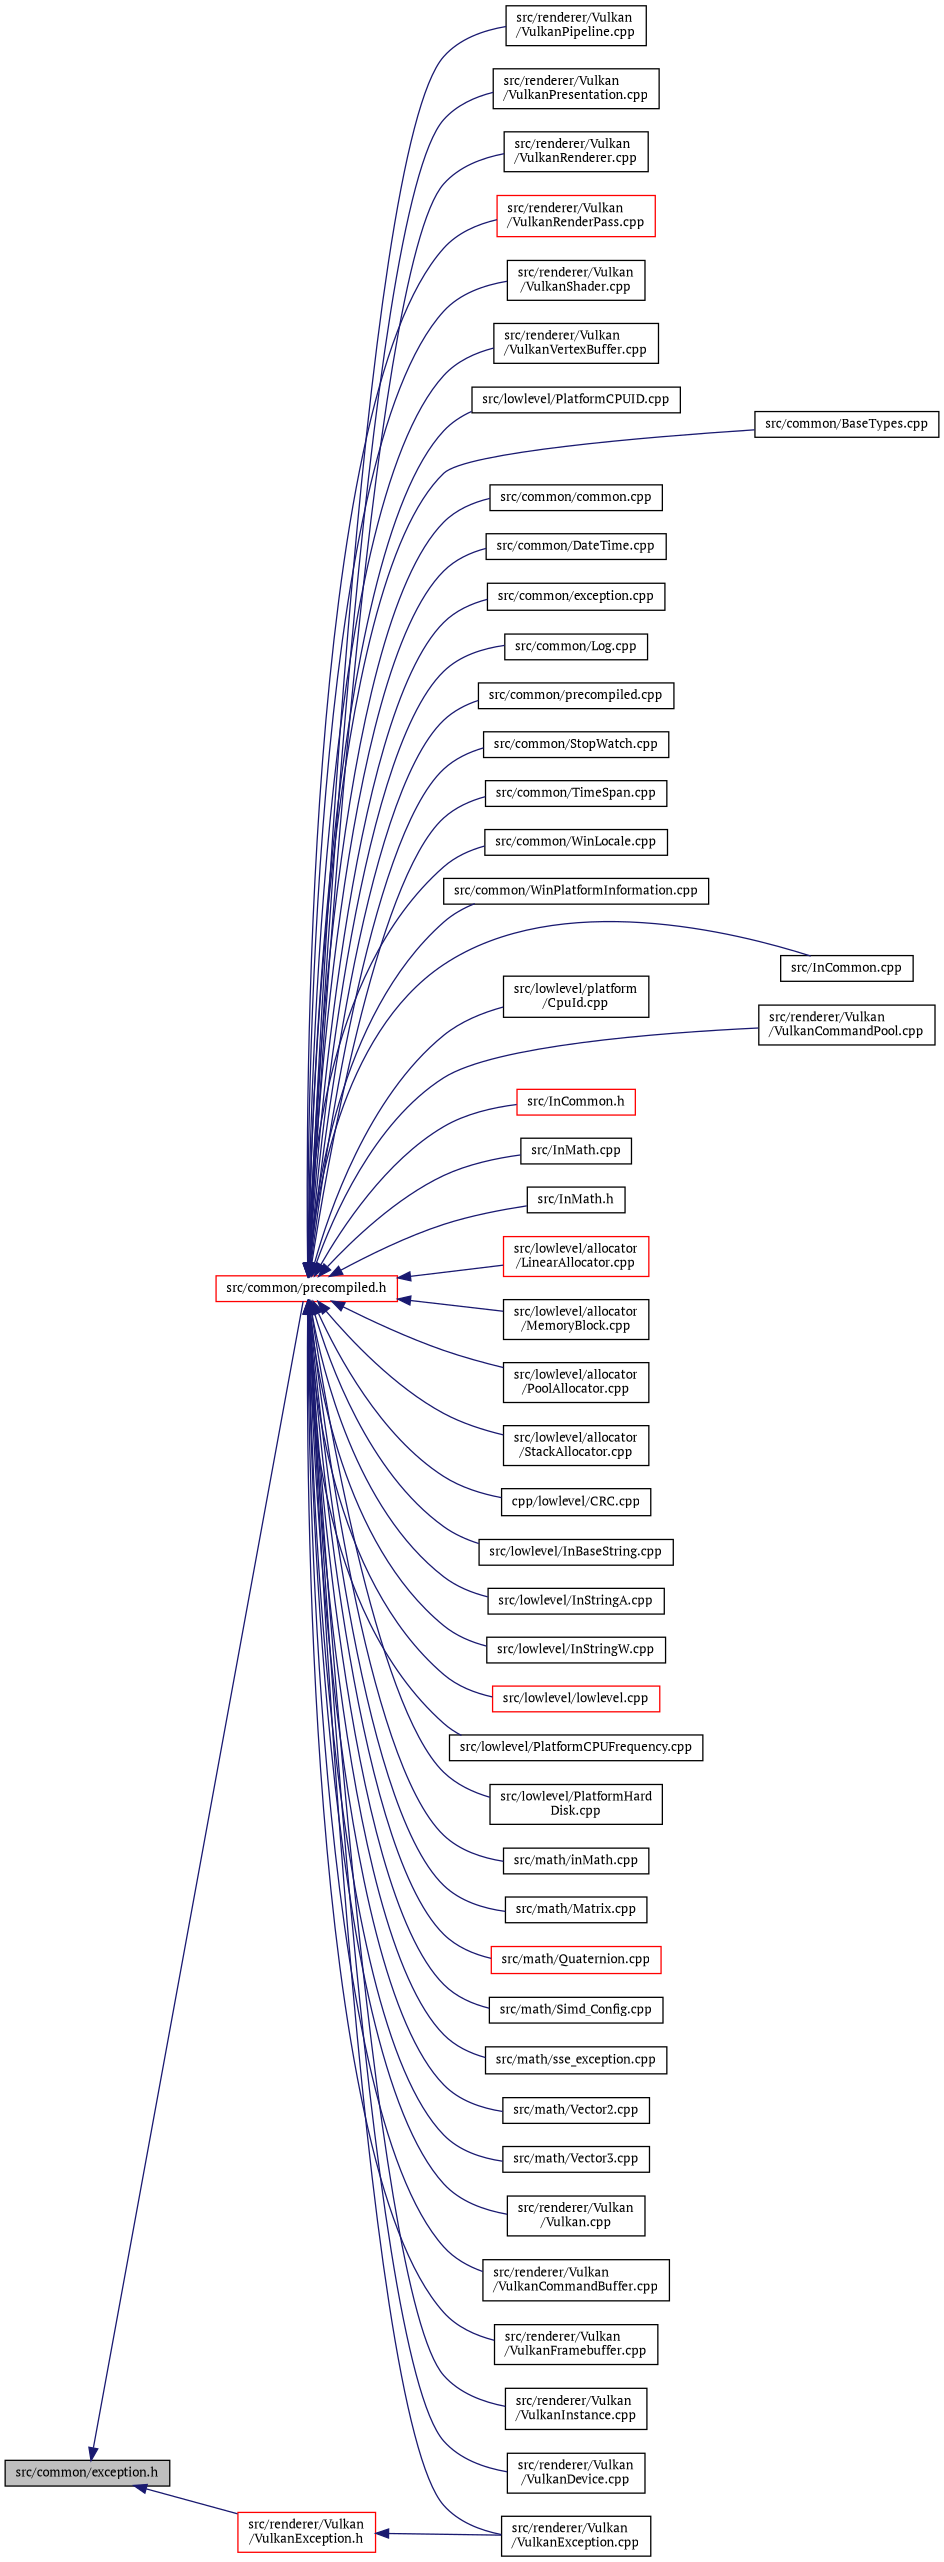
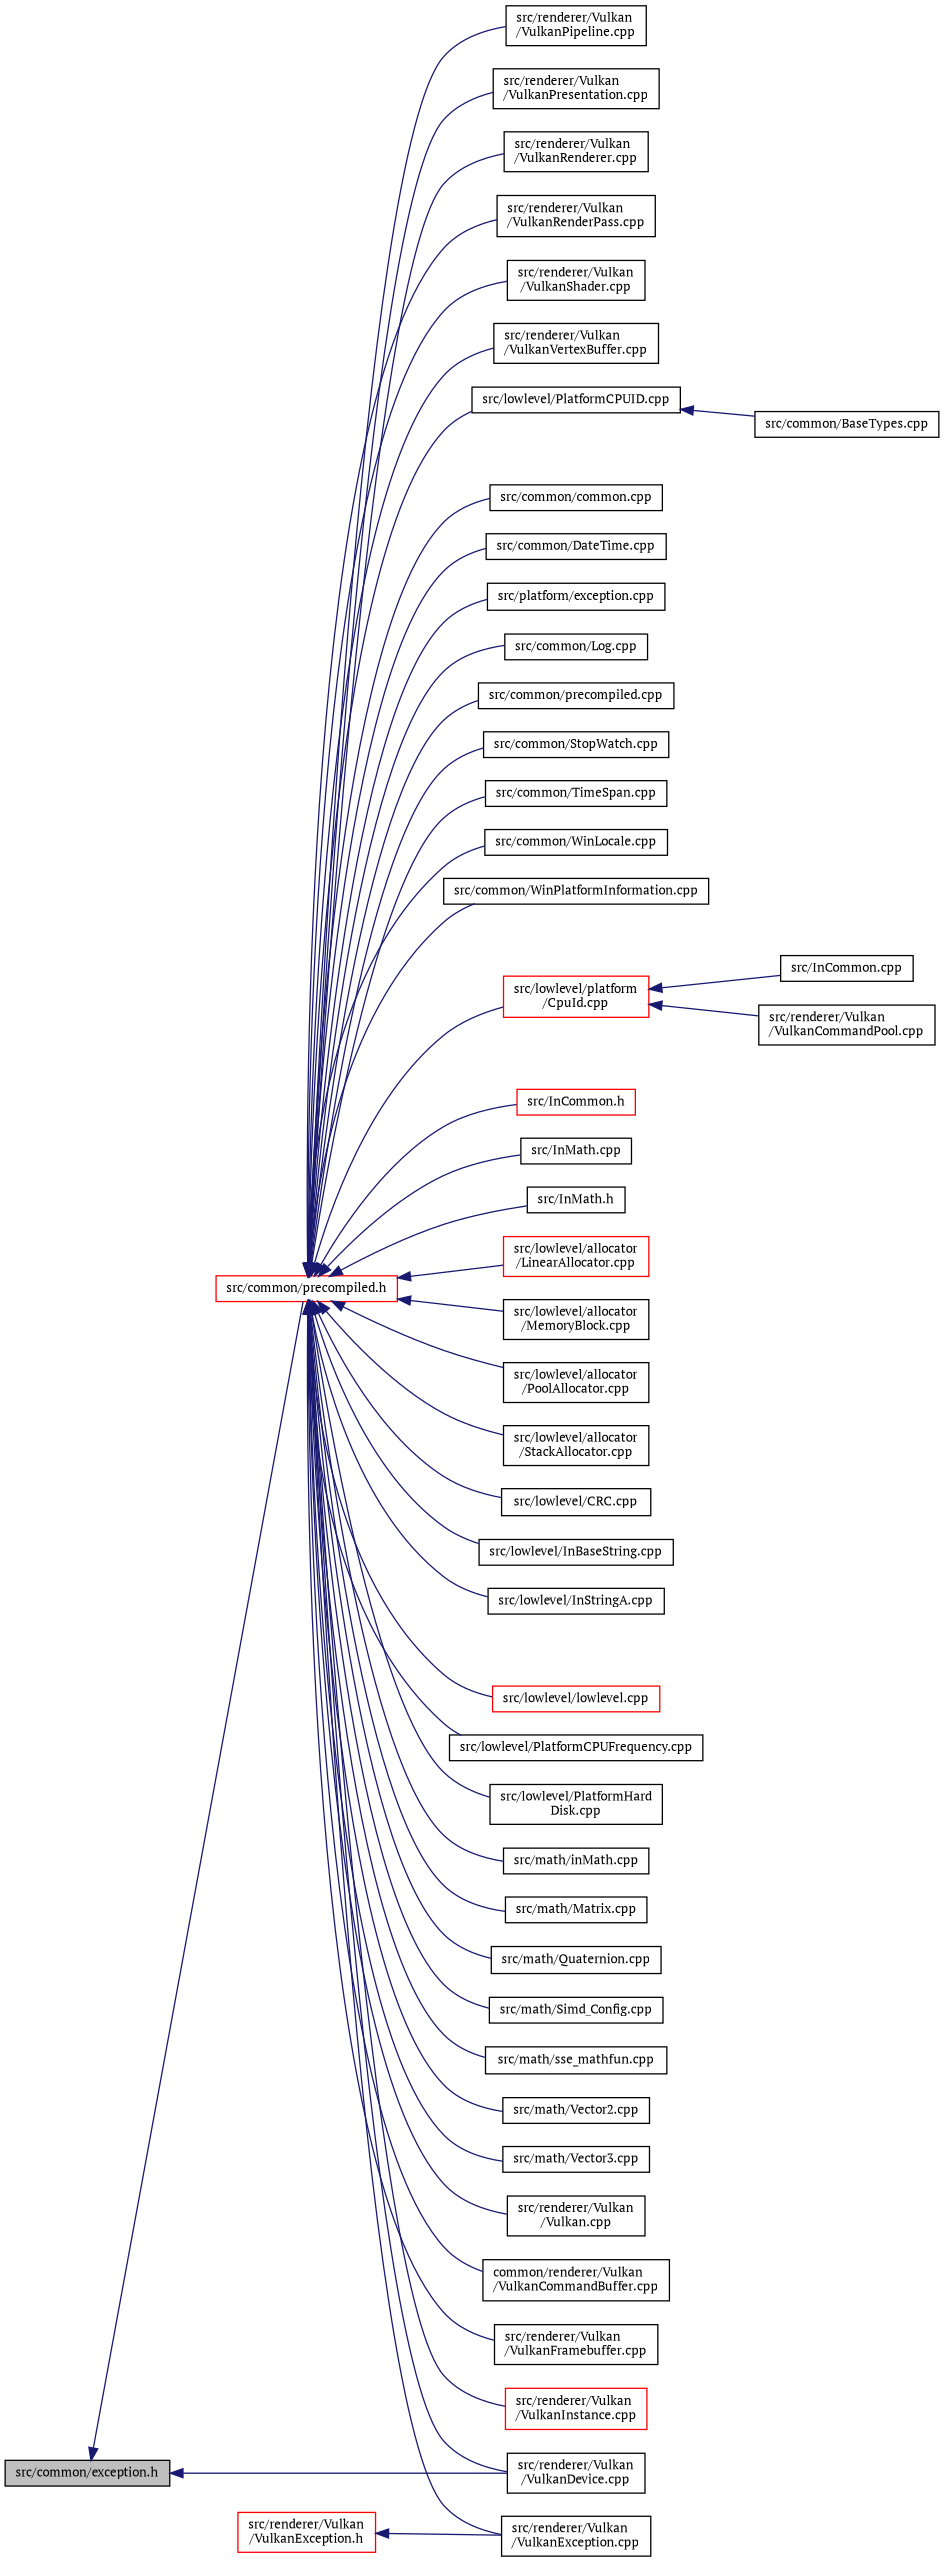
  digraph {
    fontname="PT Serif"
    rankdir=LR
    node [color=black fillcolor=white fontname="PT Serif" fontsize=10 shape=record style=filled]
    edge [color=midnightblue dir=back fontname="PT Serif" fontsize=10 labelfontname=Helvetica labelfontsize=10 style=solid]
    n1 [fillcolor=grey75 fontcolor=black height=0.2 label="src/common/exception.h" width=0.4]
    n2 [color=red height=0.2 label="src/common/precompiled.h" width=0.4]
    n3 [color=red height=0.2 label="src/renderer/Vulkan\l/VulkanException.h" width=0.4]
    n4 [height=0.2 label="src/common/BaseTypes.cpp" width=0.4]
    n5 [height=0.2 label="src/common/common.cpp" width=0.4]
    n6 [height=0.2 label="src/common/DateTime.cpp" width=0.4]
-   n7 [height=0.2 label="src/common/exception.cpp" width=0.4]
+   n7 [height=0.2 label="src/platform/exception.cpp" width=0.4]
    n8 [height=0.2 label="src/common/Log.cpp" width=0.4]
    n9 [height=0.2 label="src/common/precompiled.cpp" width=0.4]
    n10 [height=0.2 label="src/common/StopWatch.cpp" width=0.4]
    n11 [height=0.2 label="src/common/TimeSpan.cpp" width=0.4]
    n12 [height=0.2 label="src/common/WinLocale.cpp" width=0.4]
    n13 [height=0.2 label="src/common/WinPlatformInformation.cpp" width=0.4]
    n14 [height=0.2 label="src/InCommon.cpp" width=0.4]
    n15 [color=red height=0.2 label="src/InCommon.h" width=0.4]
    n16 [height=0.2 label="src/InMath.cpp" width=0.4]
    n17 [height=0.2 label="src/InMath.h" width=0.4]
    n18 [color=red height=0.2 label="src/lowlevel/allocator\l/LinearAllocator.cpp" width=0.4]
    n19 [height=0.2 label="src/lowlevel/allocator\l/MemoryBlock.cpp" width=0.4]
    n20 [height=0.2 label="src/lowlevel/allocator\l/PoolAllocator.cpp" width=0.4]
    n21 [height=0.2 label="src/lowlevel/allocator\l/StackAllocator.cpp" width=0.4]
-   n22 [height=0.2 label="cpp/lowlevel/CRC.cpp" width=0.4]
+   n22 [height=0.2 label="src/lowlevel/CRC.cpp" width=0.4]
    n23 [height=0.2 label="src/lowlevel/InBaseString.cpp" width=0.4]
    n24 [height=0.2 label="src/lowlevel/InStringA.cpp" width=0.4]
-   n25 [height=0.2 label="src/lowlevel/InStringW.cpp" width=0.4]
    n26 [color=red height=0.2 label="src/lowlevel/lowlevel.cpp" width=0.4]
-   n27 [height=0.2 label="src/lowlevel/platform\l/CpuId.cpp" width=0.4]
+   n27 [color=red height=0.2 label="src/lowlevel/platform\l/CpuId.cpp" width=0.4]
    n28 [height=0.2 label="src/lowlevel/PlatformCPUFrequency.cpp" width=0.4]
    n29 [height=0.2 label="src/lowlevel/PlatformCPUID.cpp" width=0.4]
    n30 [height=0.2 label="src/lowlevel/PlatformHard\lDisk.cpp" width=0.4]
    n31 [height=0.2 label="src/math/inMath.cpp" width=0.4]
    n32 [height=0.2 label="src/math/Matrix.cpp" width=0.4]
-   n33 [color=red height=0.2 label="src/math/Quaternion.cpp" width=0.4]
+   n33 [height=0.2 label="src/math/Quaternion.cpp" width=0.4]
    n34 [height=0.2 label="src/math/Simd_Config.cpp" width=0.4]
-   n35 [height=0.2 label="src/math/sse_exception.cpp" width=0.4]
+   n35 [height=0.2 label="src/math/sse_mathfun.cpp" width=0.4]
    n36 [height=0.2 label="src/math/Vector2.cpp" width=0.4]
    n37 [height=0.2 label="src/math/Vector3.cpp" width=0.4]
    n38 [height=0.2 label="src/renderer/Vulkan\l/Vulkan.cpp" width=0.4]
-   n39 [height=0.2 label="src/renderer/Vulkan\l/VulkanCommandBuffer.cpp" width=0.4]
+   n39 [height=0.2 label="common/renderer/Vulkan\l/VulkanCommandBuffer.cpp" width=0.4]
    n40 [height=0.2 label="src/renderer/Vulkan\l/VulkanCommandPool.cpp" width=0.4]
    n41 [height=0.2 label="src/renderer/Vulkan\l/VulkanDevice.cpp" width=0.4]
    n42 [height=0.2 label="src/renderer/Vulkan\l/VulkanException.cpp" width=0.4]
    n43 [height=0.2 label="src/renderer/Vulkan\l/VulkanFramebuffer.cpp" width=0.4]
-   n44 [height=0.2 label="src/renderer/Vulkan\l/VulkanInstance.cpp" width=0.4]
+   n44 [color=red height=0.2 label="src/renderer/Vulkan\l/VulkanInstance.cpp" width=0.4]
    n45 [height=0.2 label="src/renderer/Vulkan\l/VulkanPipeline.cpp" width=0.4]
    n46 [height=0.2 label="src/renderer/Vulkan\l/VulkanPresentation.cpp" width=0.4]
    n47 [height=0.2 label="src/renderer/Vulkan\l/VulkanRenderer.cpp" width=0.4]
-   n48 [color=red height=0.2 label="src/renderer/Vulkan\l/VulkanRenderPass.cpp" width=0.4]
+   n48 [height=0.2 label="src/renderer/Vulkan\l/VulkanRenderPass.cpp" width=0.4]
    n49 [height=0.2 label="src/renderer/Vulkan\l/VulkanShader.cpp" width=0.4]
    n50 [height=0.2 label="src/renderer/Vulkan\l/VulkanVertexBuffer.cpp" width=0.4]
    n1 -> n2
-   n1 -> n3
-   n2 -> n4
+   n1 -> n41
+   n29 -> n4
    n2 -> n5
    n2 -> n6
    n2 -> n7
    n2 -> n8
    n2 -> n9
    n2 -> n10
    n2 -> n11
    n2 -> n12
    n2 -> n13
-   n2 -> n14
+   n27 -> n14
    n2 -> n15
    n2 -> n16
    n2 -> n17
    n2 -> n18
    n2 -> n19
    n2 -> n20
    n2 -> n21
    n2 -> n22
    n2 -> n23
    n2 -> n24
-   n2 -> n25
    n2 -> n26
    n2 -> n27
    n2 -> n28
    n2 -> n29
    n2 -> n30
    n2 -> n31
    n2 -> n32
    n2 -> n33
    n2 -> n34
    n2 -> n35
    n2 -> n36
    n2 -> n37
    n2 -> n38
    n2 -> n39
-   n2 -> n40
+   n27 -> n40
    n2 -> n41
    n2 -> n42
    n2 -> n43
    n2 -> n44
    n2 -> n45
    n2 -> n46
    n2 -> n47
    n2 -> n48
    n2 -> n49
    n2 -> n50
    n3 -> n42
  }
